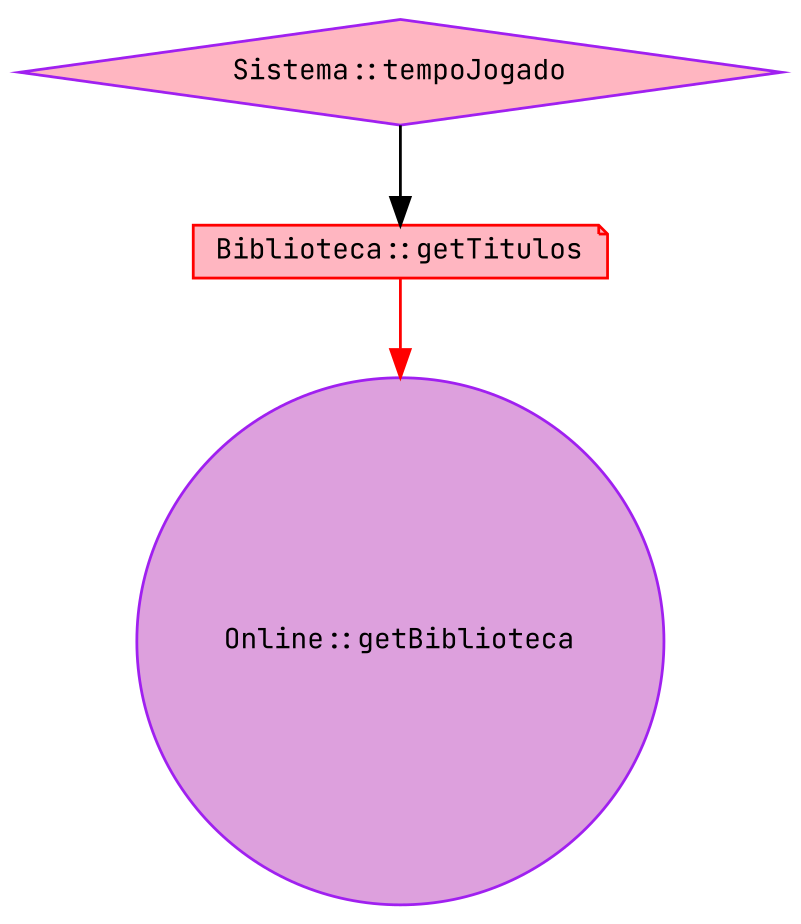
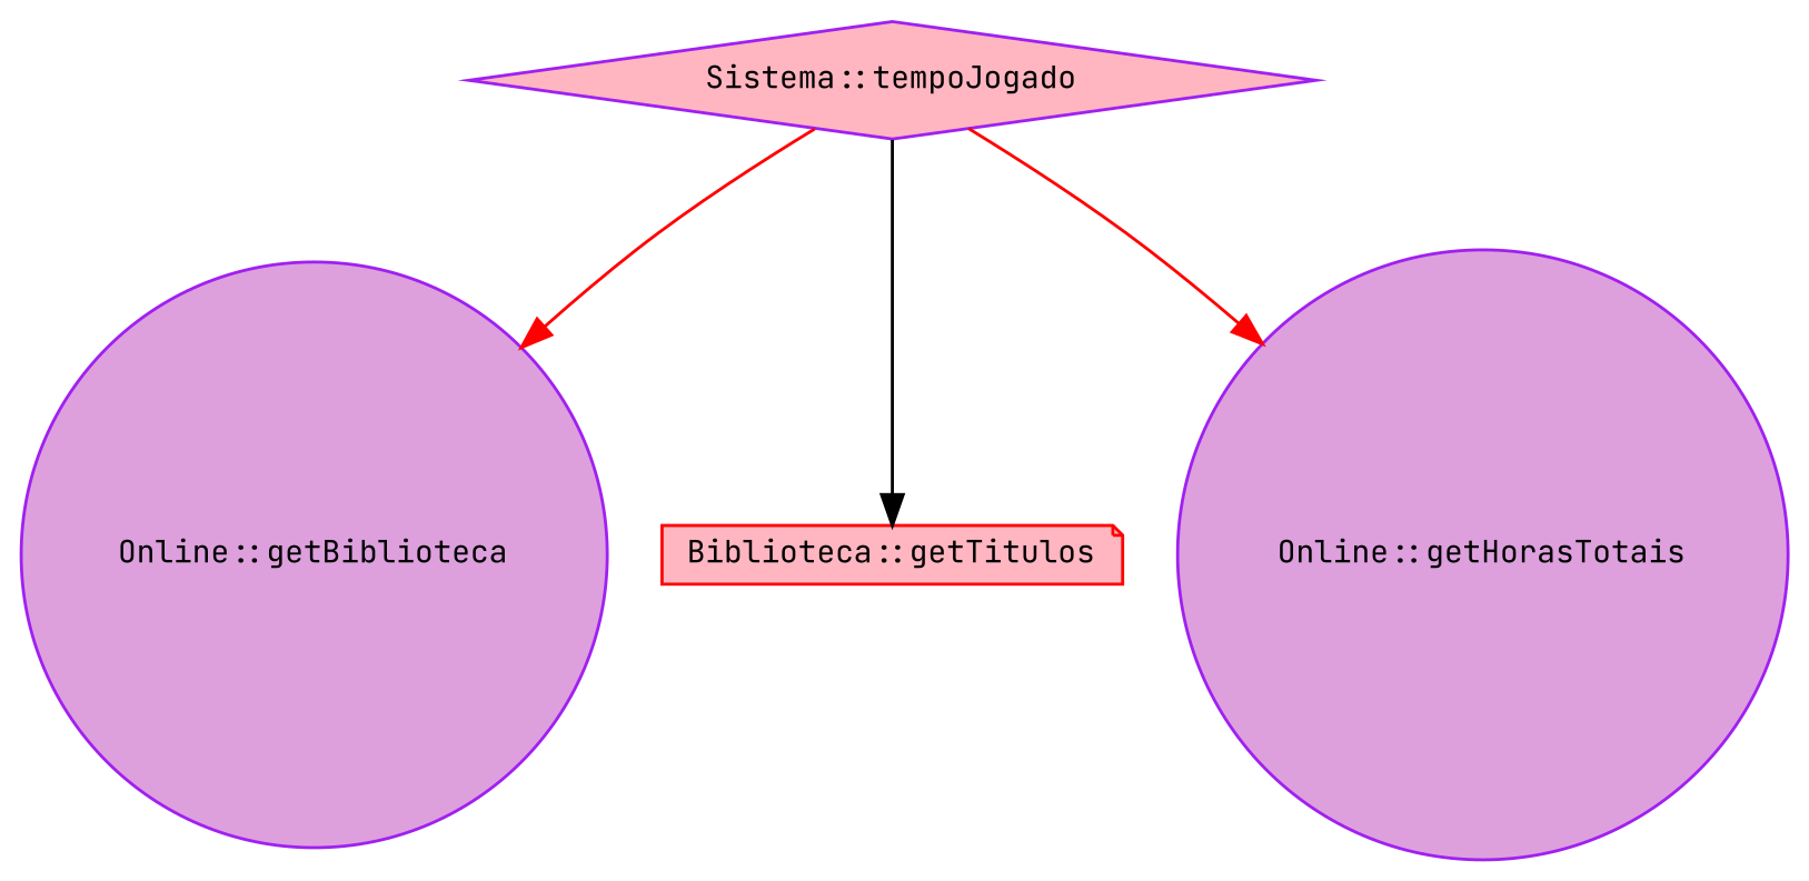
  digraph {
    fontname="JetBrains Mono"
    rankdir=TB
    node [color=purple fillcolor=lightpink fontname="JetBrains Mono" fontsize=10 shape=circle style=filled]
    edge [color=red fontname="JetBrains Mono" fontsize=10 labelfontname=Helvetica labelfontsize=10 style=solid]
    n1 [fontcolor=black height=0.2 label="Sistema::tempoJogado" shape=diamond width=0.4]
    n2 [fillcolor=plum height=0.2 label="Online::getBiblioteca" width=0.4]
    n3 [color=red height=0.2 label="Biblioteca::getTitulos" shape=note width=0.4]
-   n3 -> n2
+   n4 [fillcolor=plum height=0.2 label="Online::getHorasTotais" width=0.4]
+   n1 -> n2
    n1 -> n3 [color=black]
+   n1 -> n4
  }
